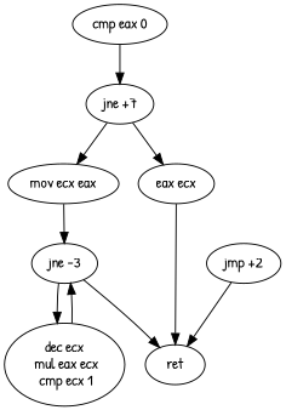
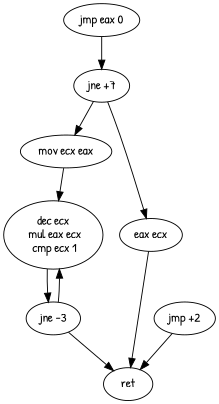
  digraph {
    fontname="Patrick Hand"
    node [fontname="Patrick Hand"]
    edge [fontname="Patrick Hand"]
-   n1 [label="cmp eax 0"]
+   n1 [label="jmp eax 0"]
    n2 [label="jne +7"]
    n3 [label="mov ecx eax"]
    n4 [label="eax ecx"]
    n5 [label="dec ecx\n mul eax ecx\n cmp ecx 1"]
    n6 [label=ret]
    n7 [label="jne -3"]
    n8 [label="jmp +2"]
    n1 -> n2
    n2 -> n3
    n2 -> n4
-   n3 -> n7
+   n3 -> n5
    n4 -> n6
    n5 -> n7
    n7 -> n5
    n7 -> n6
    n8 -> n6
  }
